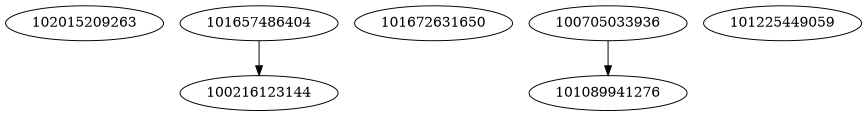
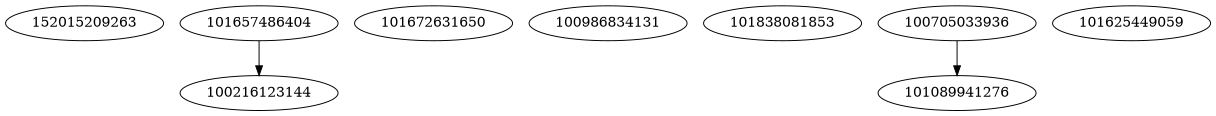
  digraph {
-   102015209263
+   102015209263 [label=152015209263]
    101657486404
    100216123144
    n4 [label=101672631650]
+   100986834131
+   101838081853
    n7 [label=101089941276]
    100705033936
-   101625449059 [label=101225449059]
+   101625449059
    101657486404 -> 100216123144
    100705033936 -> n7
  }
